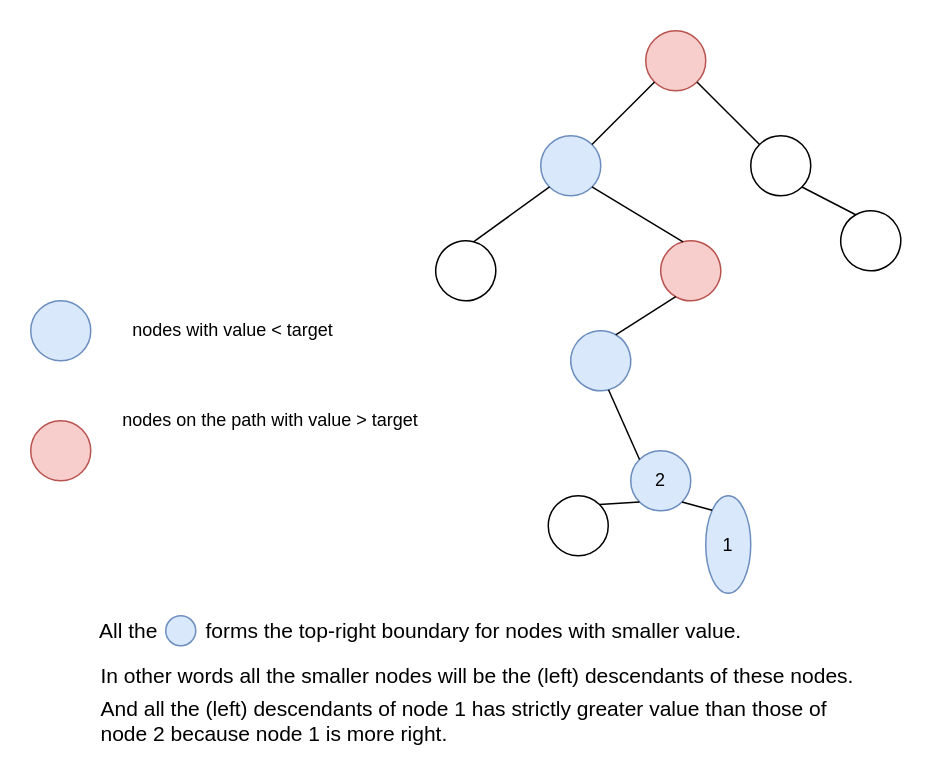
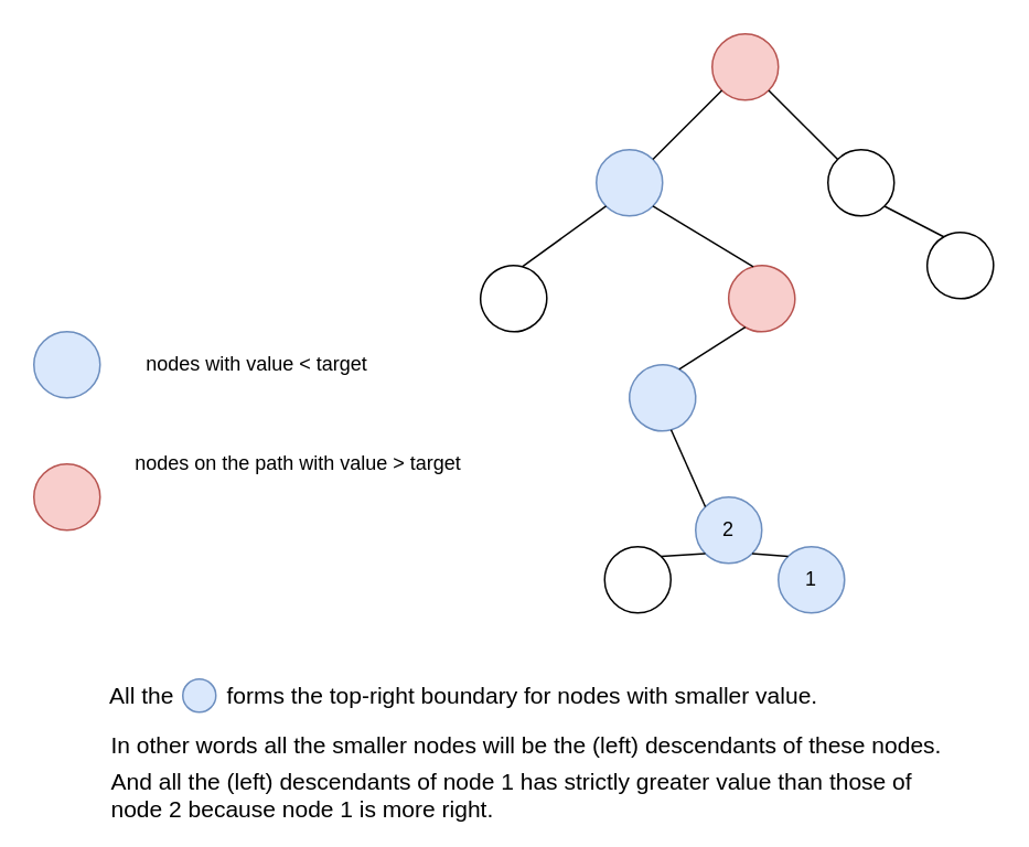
  <mxCell id="0" />
  <mxCell id="1" parent="0" />
  <mxCell id="2" value="" style="ellipse;whiteSpace=wrap;html=1;aspect=fixed;fillColor=#f8cecc;strokeColor=#b85450;" vertex="1" parent="1"><mxGeometry x="430" y="20" width="40" height="40" as="geometry" /></mxCell>
  <mxCell id="3" value="" style="ellipse;whiteSpace=wrap;html=1;aspect=fixed;" vertex="1" parent="1"><mxGeometry x="500" y="90" width="40" height="40" as="geometry" /></mxCell>
  <mxCell id="4" value="" style="ellipse;whiteSpace=wrap;html=1;aspect=fixed;fillColor=#dae8fc;strokeColor=#6c8ebf;" vertex="1" parent="1"><mxGeometry x="360" y="90" width="40" height="40" as="geometry" /></mxCell>
  <mxCell id="5" value="" style="ellipse;whiteSpace=wrap;html=1;aspect=fixed;rotation=30;fillColor=#f8cecc;strokeColor=#b85450;" vertex="1" parent="1"><mxGeometry x="440" y="160" width="40" height="40" as="geometry" /></mxCell>
  <mxCell id="6" value="" style="ellipse;whiteSpace=wrap;html=1;aspect=fixed;rotation=15;" vertex="1" parent="1"><mxGeometry x="560" y="140" width="40" height="40" as="geometry" /></mxCell>
  <mxCell id="7" value="" style="ellipse;whiteSpace=wrap;html=1;aspect=fixed;rotation=-30;" vertex="1" parent="1"><mxGeometry x="290" y="160" width="40" height="40" as="geometry" /></mxCell>
  <mxCell id="8" value="" style="ellipse;whiteSpace=wrap;html=1;aspect=fixed;rotation=75;fillColor=#dae8fc;strokeColor=#6c8ebf;" vertex="1" parent="1"><mxGeometry x="380" y="220" width="40" height="40" as="geometry" /></mxCell>
  <mxCell id="9" value="" style="endArrow=none;html=1;exitX=1;exitY=0;exitDx=0;exitDy=0;" edge="1" parent="1" source="4" target="2"><mxGeometry width="50" height="50" relative="1" as="geometry"><mxPoint x="390" y="110" as="sourcePoint" /><mxPoint x="440" y="60" as="targetPoint" /></mxGeometry></mxCell>
  <mxCell id="10" value="" style="endArrow=none;html=1;exitX=0;exitY=0;exitDx=0;exitDy=0;entryX=1;entryY=1;entryDx=0;entryDy=0;" edge="1" parent="1" source="3" target="2"><mxGeometry width="50" height="50" relative="1" as="geometry"><mxPoint x="409.142" y="115.858" as="sourcePoint" /><mxPoint x="456.391" y="64.656" as="targetPoint" /></mxGeometry></mxCell>
  <mxCell id="11" value="" style="endArrow=none;html=1;exitX=1;exitY=0;exitDx=0;exitDy=0;entryX=0;entryY=1;entryDx=0;entryDy=0;" edge="1" parent="1" source="7" target="4"><mxGeometry width="50" height="50" relative="1" as="geometry"><mxPoint x="409.142" y="115.858" as="sourcePoint" /><mxPoint x="447.744" y="65.804" as="targetPoint" /></mxGeometry></mxCell>
  <mxCell id="12" value="" style="endArrow=none;html=1;exitX=0;exitY=0;exitDx=0;exitDy=0;entryX=1;entryY=1;entryDx=0;entryDy=0;" edge="1" parent="1" source="5" target="4"><mxGeometry width="50" height="50" relative="1" as="geometry"><mxPoint x="419.142" y="125.858" as="sourcePoint" /><mxPoint x="457.744" y="75.804" as="targetPoint" /></mxGeometry></mxCell>
  <mxCell id="13" value="" style="endArrow=none;html=1;exitX=0;exitY=0;exitDx=0;exitDy=0;entryX=1;entryY=1;entryDx=0;entryDy=0;" edge="1" parent="1" source="6" target="3"><mxGeometry width="50" height="50" relative="1" as="geometry"><mxPoint x="429.142" y="135.858" as="sourcePoint" /><mxPoint x="467.744" y="85.804" as="targetPoint" /></mxGeometry></mxCell>
  <mxCell id="14" value="" style="endArrow=none;html=1;exitX=0;exitY=0;exitDx=0;exitDy=0;entryX=0.5;entryY=1;entryDx=0;entryDy=0;" edge="1" parent="1" source="8" target="5"><mxGeometry width="50" height="50" relative="1" as="geometry"><mxPoint x="439.142" y="145.858" as="sourcePoint" /><mxPoint x="477.744" y="95.804" as="targetPoint" /></mxGeometry></mxCell>
  <mxCell id="15" value="2" style="ellipse;whiteSpace=wrap;html=1;aspect=fixed;fillColor=#dae8fc;strokeColor=#6c8ebf;" vertex="1" parent="1"><mxGeometry x="420" y="300" width="40" height="40" as="geometry" /></mxCell>
- <mxCell id="16" value="1" style="ellipse;whiteSpace=wrap;html=1;aspect=fixed;fillColor=#dae8fc;strokeColor=#6c8ebf;" vertex="1" parent="1"><mxGeometry x="470" y="330" width="30" height="65" as="geometry" /></mxCell>
+ <mxCell id="16" value="1" style="ellipse;whiteSpace=wrap;html=1;aspect=fixed;fillColor=#dae8fc;strokeColor=#6c8ebf;" vertex="1" parent="1"><mxGeometry x="470" y="330" width="40" height="40" as="geometry" /></mxCell>
  <mxCell id="17" value="" style="endArrow=none;html=1;exitX=0;exitY=0;exitDx=0;exitDy=0;entryX=1;entryY=1;entryDx=0;entryDy=0;" edge="1" parent="1" source="16" target="15"><mxGeometry width="50" height="50" relative="1" as="geometry"><mxPoint x="334.142" y="375.858" as="sourcePoint" /><mxPoint x="372.744" y="325.804" as="targetPoint" /></mxGeometry></mxCell>
  <mxCell id="18" value="" style="endArrow=none;html=1;exitX=0;exitY=0;exitDx=0;exitDy=0;entryX=1;entryY=0.5;entryDx=0;entryDy=0;" edge="1" parent="1" source="15" target="8"><mxGeometry width="50" height="50" relative="1" as="geometry"><mxPoint x="575.858" y="185.858" as="sourcePoint" /><mxPoint x="544.142" y="144.142" as="targetPoint" /></mxGeometry></mxCell>
  <mxCell id="19" value="" style="ellipse;whiteSpace=wrap;html=1;aspect=fixed;fillColor=#dae8fc;strokeColor=#6c8ebf;" vertex="1" parent="1"><mxGeometry x="20" y="200" width="40" height="40" as="geometry" /></mxCell>
  <mxCell id="20" value="" style="ellipse;whiteSpace=wrap;html=1;aspect=fixed;rotation=-45;" vertex="1" parent="1"><mxGeometry x="365" y="330" width="40" height="40" as="geometry" /></mxCell>
  <mxCell id="21" value="" style="endArrow=none;html=1;exitX=1;exitY=0.5;exitDx=0;exitDy=0;entryX=0;entryY=1;entryDx=0;entryDy=0;" edge="1" parent="1" source="20" target="15"><mxGeometry width="50" height="50" relative="1" as="geometry"><mxPoint x="329.996" y="320.001" as="sourcePoint" /><mxPoint x="385.678" y="293.462" as="targetPoint" /></mxGeometry></mxCell>
  <mxCell id="22" value="nodes with value &amp;lt; target" style="text;html=1;strokeColor=none;fillColor=none;align=center;verticalAlign=middle;whiteSpace=wrap;rounded=0;" vertex="1" parent="1"><mxGeometry x="80" y="210" width="150" height="20" as="geometry" /></mxCell>
  <mxCell id="23" value="" style="ellipse;whiteSpace=wrap;html=1;aspect=fixed;fillColor=#f8cecc;strokeColor=#b85450;" vertex="1" parent="1"><mxGeometry x="20" y="280" width="40" height="40" as="geometry" /></mxCell>
  <mxCell id="24" value="nodes on the path with value &amp;gt; target" style="text;html=1;strokeColor=none;fillColor=none;align=center;verticalAlign=middle;whiteSpace=wrap;rounded=0;" vertex="1" parent="1"><mxGeometry x="80" y="270" width="200" height="20" as="geometry" /></mxCell>
  <mxCell id="25" value="" style="ellipse;whiteSpace=wrap;html=1;aspect=fixed;fillColor=#dae8fc;strokeColor=#6c8ebf;" vertex="1" parent="1"><mxGeometry x="110" y="410" width="20" height="20" as="geometry" /></mxCell>
  <mxCell id="26" value="&lt;font style=&quot;font-size: 14px&quot;&gt;All the&lt;/font&gt;" style="text;html=1;align=center;verticalAlign=middle;resizable=0;points=[];autosize=1;" vertex="1" parent="1"><mxGeometry x="60" y="410" width="50" height="20" as="geometry" /></mxCell>
  <mxCell id="27" value="&lt;font style=&quot;font-size: 14px&quot;&gt;forms the top-right boundary for nodes with smaller value.&lt;/font&gt;" style="text;html=1;align=center;verticalAlign=middle;resizable=0;points=[];autosize=1;" vertex="1" parent="1"><mxGeometry x="130" y="410" width="370" height="20" as="geometry" /></mxCell>
  <mxCell id="28" value="&lt;font style=&quot;font-size: 14px&quot;&gt;In other words all the smaller nodes will be the (left) descendants of these nodes.&lt;/font&gt;" style="text;html=1;strokeColor=none;fillColor=none;align=left;verticalAlign=middle;whiteSpace=wrap;rounded=0;" vertex="1" parent="1"><mxGeometry x="65" y="440" width="505" height="20" as="geometry" /></mxCell>
  <mxCell id="29" value="&lt;font style=&quot;font-size: 14px&quot;&gt;And all the (left) descendants of node 1 has strictly greater value than those of node 2 because node 1 is more right.&lt;/font&gt;" style="text;html=1;strokeColor=none;fillColor=none;align=left;verticalAlign=middle;whiteSpace=wrap;rounded=0;" vertex="1" parent="1"><mxGeometry x="65" y="470" width="505" height="20" as="geometry" /></mxCell>
